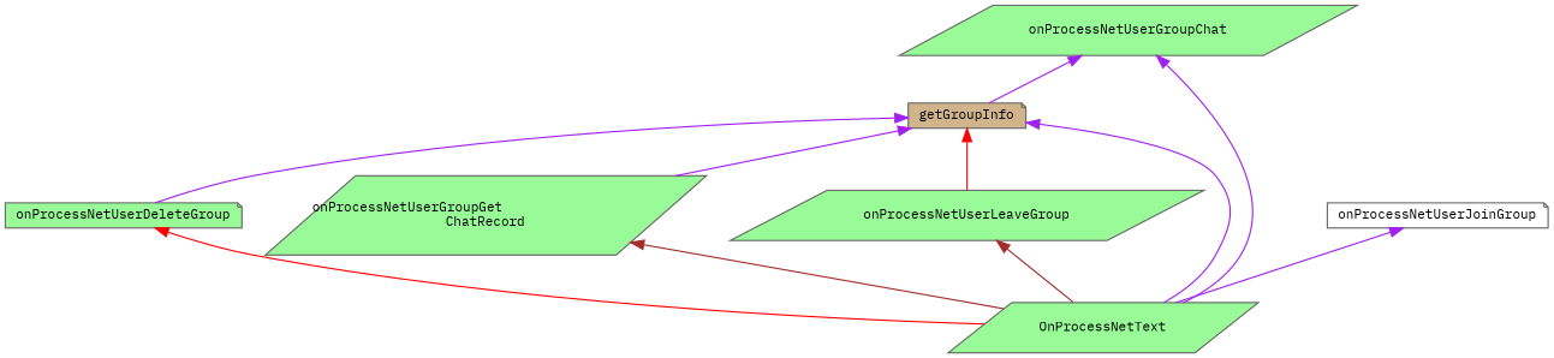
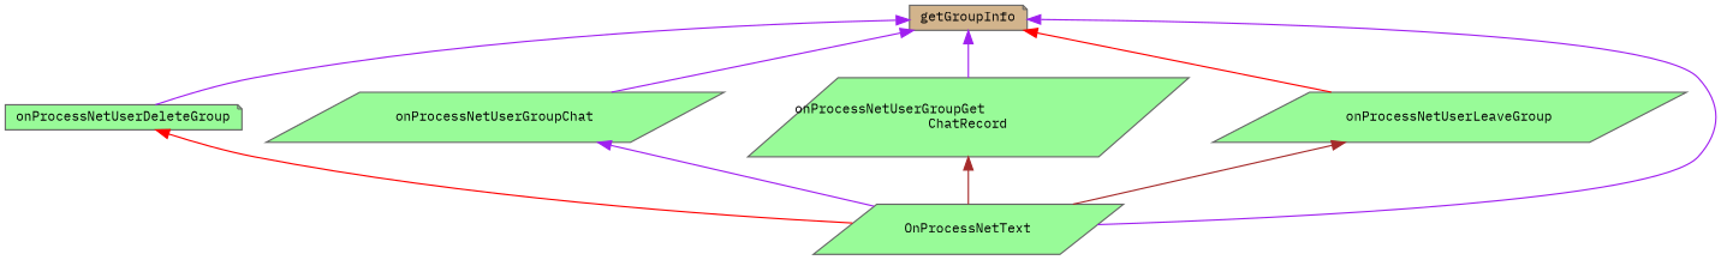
  digraph {
    fontname="IBM Plex Mono"
    rankdir=TB
    node [color=grey40 fillcolor=palegreen fontname="IBM Plex Mono" fontsize=10 shape=parallelogram style=filled]
    edge [color=purple dir=back fontname="IBM Plex Mono" fontsize=10 labelfontname=Helvetica labelfontsize=10 style=solid]
    n1 [color=gray40 fillcolor=tan fontcolor=black height=0.2 label=getGroupInfo shape=note width=0.4]
    n2 [height=0.2 label=onProcessNetUserDeleteGroup shape=note width=0.4]
    n3 [height=0.2 label=onProcessNetUserGroupChat width=0.4]
    n4 [height=0.2 label="onProcessNetUserGroupGet\lChatRecord" width=0.4]
    n5 [height=0.2 label=onProcessNetUserLeaveGroup width=0.4]
    n6 [height=0.2 label=OnProcessNetText width=0.4]
-   n7 [fillcolor=white height=0.2 label=onProcessNetUserJoinGroup shape=note width=0.4]
    n1 -> n2
-   n3 -> n1
+   n1 -> n3
    n1 -> n4
    n1 -> n5 [color=red]
    n1 -> n6
    n2 -> n6 [color=red]
    n3 -> n6
    n4 -> n6 [color=brown]
    n5 -> n6 [color=brown]
-   n7 -> n6
  }
